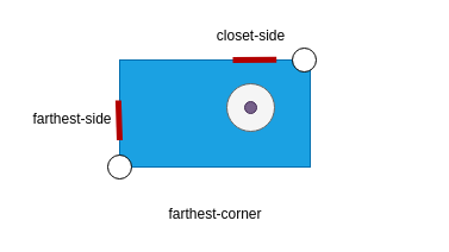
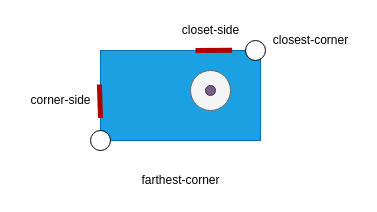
  <mxCell id="0" />
  <mxCell id="1" parent="0" />
  <mxCell id="2" value="" style="rounded=0;whiteSpace=wrap;html=1;fillColor=#1ba1e2;fontColor=#ffffff;strokeColor=#006EAF;" vertex="1" parent="1"><mxGeometry x="100" y="50" width="160" height="90" as="geometry" /></mxCell>
  <mxCell id="3" value="" style="ellipse;whiteSpace=wrap;html=1;aspect=fixed;fillColor=#f5f5f5;fontColor=#333333;strokeColor=#666666;" vertex="1" parent="1"><mxGeometry x="190" y="70" width="40" height="40" as="geometry" /></mxCell>
  <mxCell id="4" value="" style="ellipse;whiteSpace=wrap;html=1;aspect=fixed;fillColor=#76608a;fontColor=#ffffff;strokeColor=#432D57;" vertex="1" parent="1"><mxGeometry x="205" y="85" width="10" height="10" as="geometry" /></mxCell>
  <mxCell id="5" value="" style="endArrow=none;html=1;fillColor=#e51400;strokeColor=#B20000;entryX=0.823;entryY=-0.004;entryDx=0;entryDy=0;entryPerimeter=0;endSize=10;startSize=10;strokeWidth=5;" edge="1" parent="1" target="2"><mxGeometry width="50" height="50" relative="1" as="geometry"><mxPoint x="195" y="50" as="sourcePoint" /><mxPoint x="225" y="20" as="targetPoint" /></mxGeometry></mxCell>
  <mxCell id="6" value="closet-side" style="text;html=1;align=center;verticalAlign=middle;resizable=0;points=[];autosize=1;strokeColor=none;fillColor=none;" vertex="1" parent="1"><mxGeometry x="175" y="20" width="70" height="20" as="geometry" /></mxCell>
  <mxCell id="7" value="" style="endArrow=none;html=1;startSize=10;endSize=10;strokeWidth=5;exitX=0;exitY=0.75;exitDx=0;exitDy=0;entryX=-0.007;entryY=0.378;entryDx=0;entryDy=0;entryPerimeter=0;fillColor=#e51400;strokeColor=#B20000;" edge="1" parent="1" source="2" target="2"><mxGeometry width="50" height="50" relative="1" as="geometry"><mxPoint x="190" y="230" as="sourcePoint" /><mxPoint x="240" y="180" as="targetPoint" /></mxGeometry></mxCell>
- <mxCell id="8" value="farthest-side" style="text;html=1;align=center;verticalAlign=middle;resizable=0;points=[];autosize=1;strokeColor=none;fillColor=none;" vertex="1" parent="1"><mxGeometry x="20" y="90" width="80" height="20" as="geometry" /></mxCell>
+ <mxCell id="8" value="corner-side" style="text;html=1;align=center;verticalAlign=middle;resizable=0;points=[];autosize=1;strokeColor=none;fillColor=none;" vertex="1" parent="1"><mxGeometry x="20" y="90" width="80" height="20" as="geometry" /></mxCell>
  <mxCell id="9" value="" style="ellipse;whiteSpace=wrap;html=1;aspect=fixed;" vertex="1" parent="1"><mxGeometry x="90" y="130" width="20" height="20" as="geometry" /></mxCell>
  <mxCell id="10" value="farthest-corner" style="text;html=1;align=center;verticalAlign=middle;resizable=0;points=[];autosize=1;strokeColor=none;fillColor=none;" vertex="1" parent="1"><mxGeometry x="135" y="170" width="90" height="20" as="geometry" /></mxCell>
  <mxCell id="11" value="" style="ellipse;whiteSpace=wrap;html=1;aspect=fixed;" vertex="1" parent="1"><mxGeometry x="245" y="40" width="20" height="20" as="geometry" /></mxCell>
+ <mxCell id="12" value="closest-corner" style="text;html=1;align=center;verticalAlign=middle;resizable=0;points=[];autosize=1;strokeColor=none;fillColor=none;" vertex="1" parent="1"><mxGeometry x="265" y="30" width="90" height="20" as="geometry" /></mxCell>
